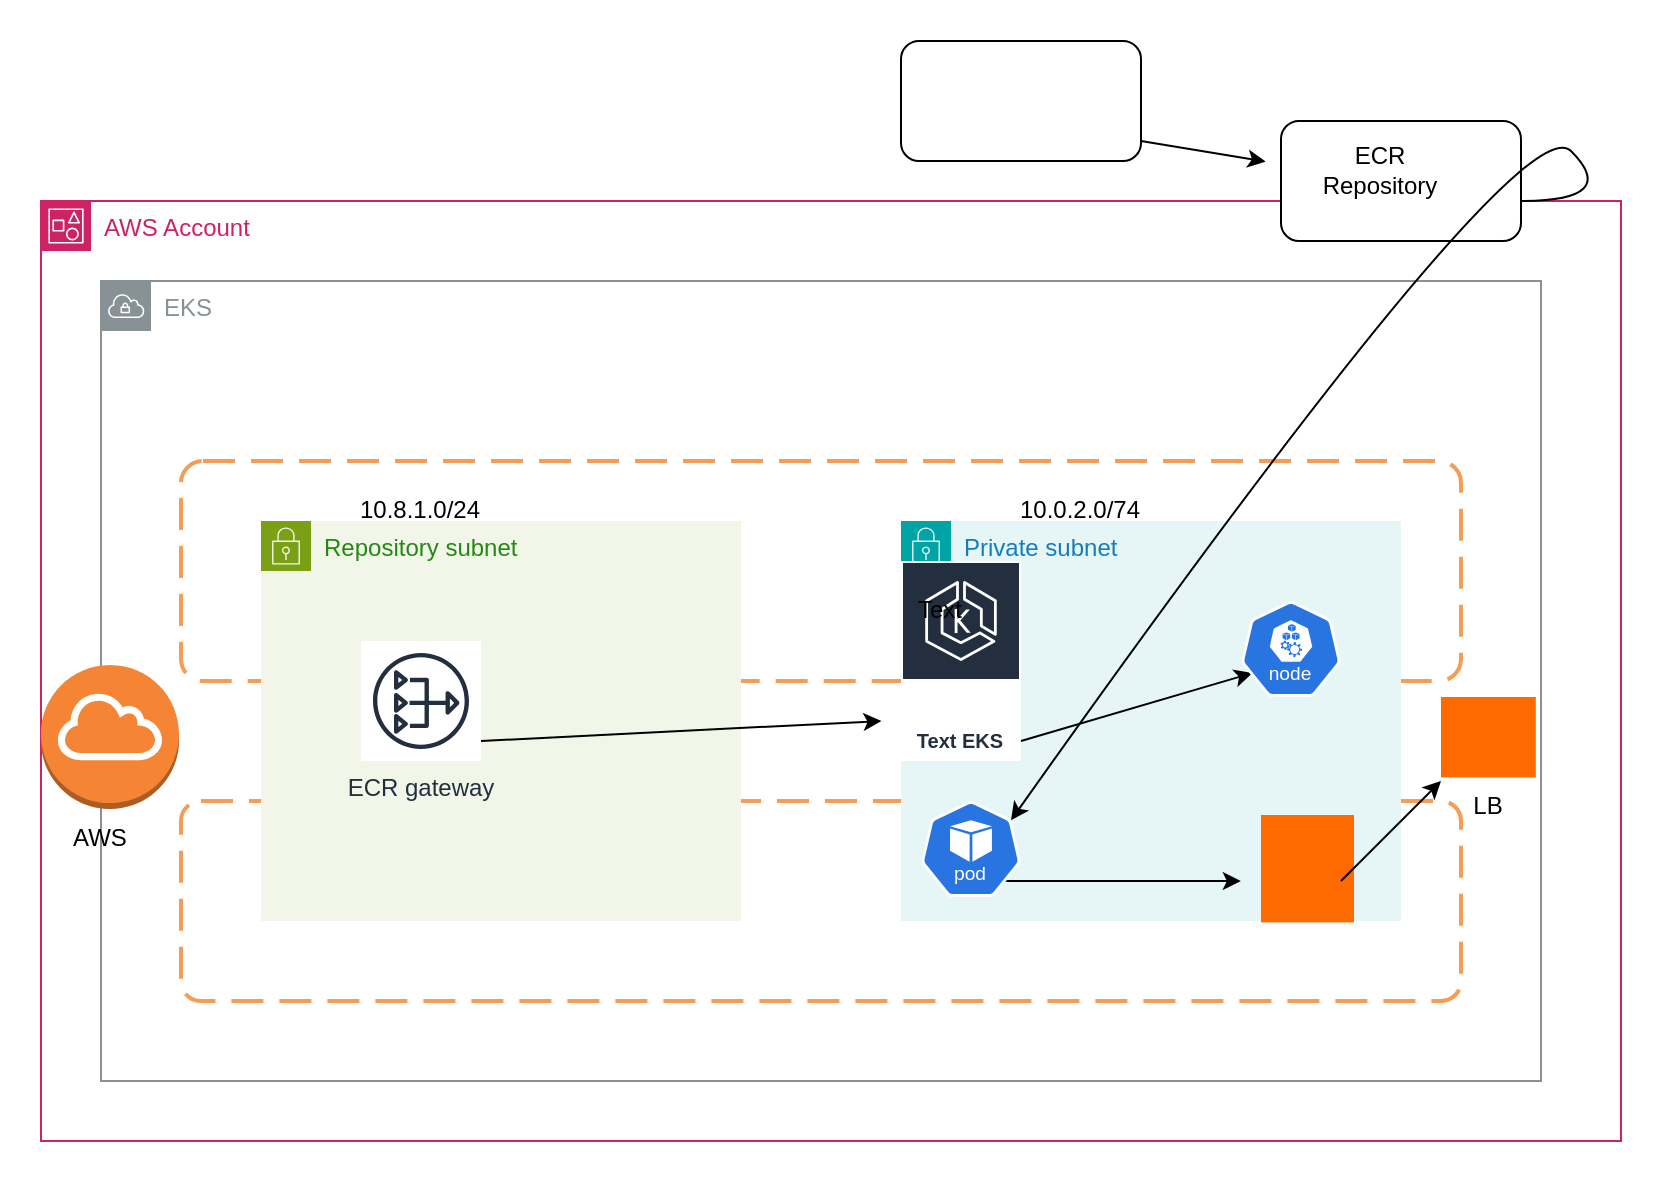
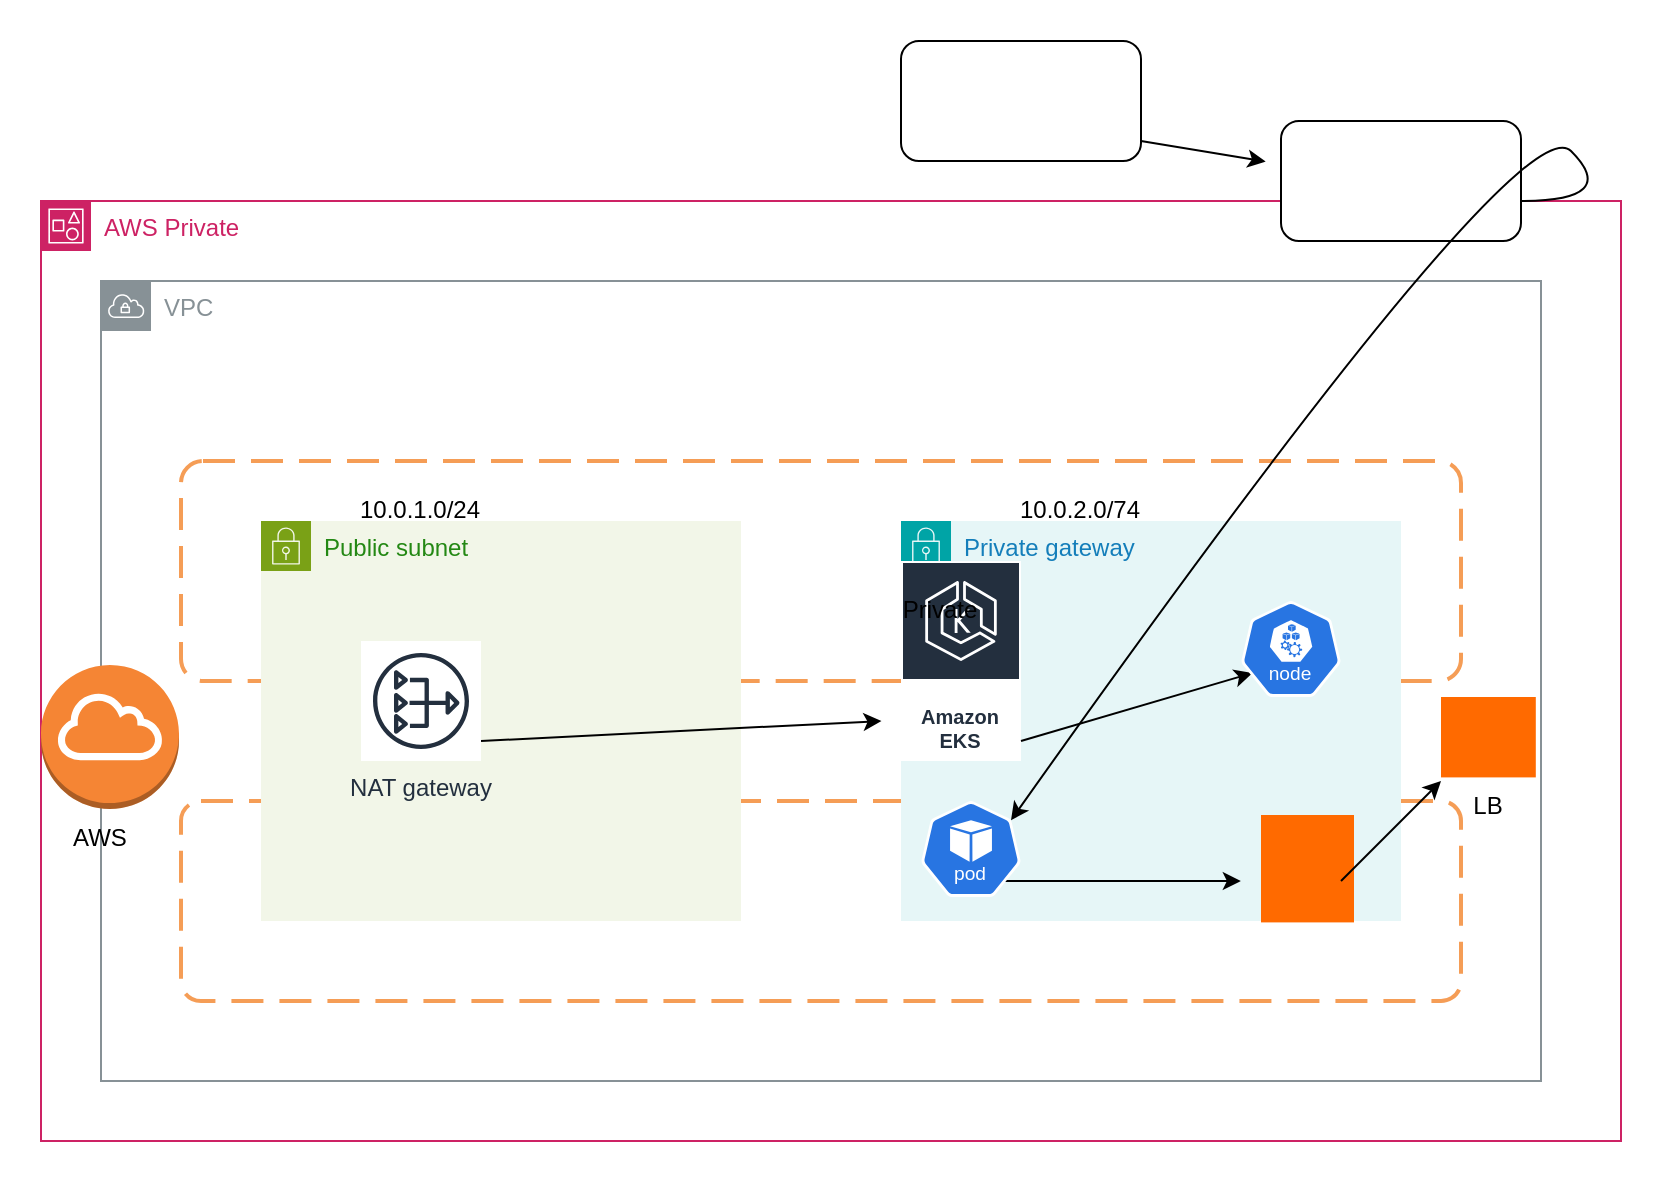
  <mxCell id="0" />
  <mxCell id="1" parent="0" />
- <mxCell id="2" value="EKS" style="sketch=0;outlineConnect=0;gradientColor=none;html=1;whiteSpace=wrap;fontSize=12;fontStyle=0;shape=mxgraph.aws4.group;grIcon=mxgraph.aws4.group_vpc;strokeColor=#879196;fillColor=none;verticalAlign=top;align=left;spacingLeft=30;fontColor=#879196;dashed=0;" vertex="1" parent="1"><mxGeometry x="50" y="140" width="720" height="400" as="geometry" /></mxCell>
+ <mxCell id="2" value="VPC" style="sketch=0;outlineConnect=0;gradientColor=none;html=1;whiteSpace=wrap;fontSize=12;fontStyle=0;shape=mxgraph.aws4.group;grIcon=mxgraph.aws4.group_vpc;strokeColor=#879196;fillColor=none;verticalAlign=top;align=left;spacingLeft=30;fontColor=#879196;dashed=0;" vertex="1" parent="1"><mxGeometry x="50" y="140" width="720" height="400" as="geometry" /></mxCell>
  <mxCell id="3" value="" style="rounded=1;arcSize=10;dashed=1;strokeColor=#F59D56;fillColor=none;gradientColor=none;dashPattern=8 4;strokeWidth=2;" vertex="1" parent="1"><mxGeometry x="90" y="230" width="640" height="110" as="geometry" /></mxCell>
  <mxCell id="4" value="" style="rounded=1;arcSize=10;dashed=1;strokeColor=#F59D56;fillColor=none;gradientColor=none;dashPattern=8 4;strokeWidth=2;" vertex="1" parent="1"><mxGeometry x="90" y="400" width="640" height="100" as="geometry" /></mxCell>
- <mxCell id="5" value="Repository subnet" style="points=[[0,0],[0.25,0],[0.5,0],[0.75,0],[1,0],[1,0.25],[1,0.5],[1,0.75],[1,1],[0.75,1],[0.5,1],[0.25,1],[0,1],[0,0.75],[0,0.5],[0,0.25]];outlineConnect=0;gradientColor=none;html=1;whiteSpace=wrap;fontSize=12;fontStyle=0;container=1;pointerEvents=0;collapsible=0;recursiveResize=0;shape=mxgraph.aws4.group;grIcon=mxgraph.aws4.group_security_group;grStroke=0;strokeColor=#7AA116;fillColor=#F2F6E8;verticalAlign=top;align=left;spacingLeft=30;fontColor=#248814;dashed=0;" vertex="1" parent="1"><mxGeometry x="130" y="260" width="240" height="200" as="geometry" /></mxCell>
- <mxCell id="6" value="Private subnet" style="points=[[0,0],[0.25,0],[0.5,0],[0.75,0],[1,0],[1,0.25],[1,0.5],[1,0.75],[1,1],[0.75,1],[0.5,1],[0.25,1],[0,1],[0,0.75],[0,0.5],[0,0.25]];outlineConnect=0;gradientColor=none;html=1;whiteSpace=wrap;fontSize=12;fontStyle=0;container=1;pointerEvents=0;collapsible=0;recursiveResize=0;shape=mxgraph.aws4.group;grIcon=mxgraph.aws4.group_security_group;grStroke=0;strokeColor=#00A4A6;fillColor=#E6F6F7;verticalAlign=top;align=left;spacingLeft=30;fontColor=#147EBA;dashed=0;" vertex="1" parent="1"><mxGeometry x="450" y="260" width="250" height="200" as="geometry" /></mxCell>
- <mxCell id="7" value="AWS Account" style="points=[[0,0],[0.25,0],[0.5,0],[0.75,0],[1,0],[1,0.25],[1,0.5],[1,0.75],[1,1],[0.75,1],[0.5,1],[0.25,1],[0,1],[0,0.75],[0,0.5],[0,0.25]];outlineConnect=0;gradientColor=none;html=1;whiteSpace=wrap;fontSize=12;fontStyle=0;container=1;pointerEvents=0;collapsible=0;recursiveResize=0;shape=mxgraph.aws4.group;grIcon=mxgraph.aws4.group_account;strokeColor=#CD2264;fillColor=none;verticalAlign=top;align=left;spacingLeft=30;fontColor=#CD2264;dashed=0;" vertex="1" parent="1"><mxGeometry x="20" width="790" height="470" as="geometry" y="100" /></mxCell>
+ <mxCell id="5" value="Public subnet" style="points=[[0,0],[0.25,0],[0.5,0],[0.75,0],[1,0],[1,0.25],[1,0.5],[1,0.75],[1,1],[0.75,1],[0.5,1],[0.25,1],[0,1],[0,0.75],[0,0.5],[0,0.25]];outlineConnect=0;gradientColor=none;html=1;whiteSpace=wrap;fontSize=12;fontStyle=0;container=1;pointerEvents=0;collapsible=0;recursiveResize=0;shape=mxgraph.aws4.group;grIcon=mxgraph.aws4.group_security_group;grStroke=0;strokeColor=#7AA116;fillColor=#F2F6E8;verticalAlign=top;align=left;spacingLeft=30;fontColor=#248814;dashed=0;" vertex="1" parent="1"><mxGeometry x="130" y="260" width="240" height="200" as="geometry" /></mxCell>
+ <mxCell id="6" value="Private gateway" style="points=[[0,0],[0.25,0],[0.5,0],[0.75,0],[1,0],[1,0.25],[1,0.5],[1,0.75],[1,1],[0.75,1],[0.5,1],[0.25,1],[0,1],[0,0.75],[0,0.5],[0,0.25]];outlineConnect=0;gradientColor=none;html=1;whiteSpace=wrap;fontSize=12;fontStyle=0;container=1;pointerEvents=0;collapsible=0;recursiveResize=0;shape=mxgraph.aws4.group;grIcon=mxgraph.aws4.group_security_group;grStroke=0;strokeColor=#00A4A6;fillColor=#E6F6F7;verticalAlign=top;align=left;spacingLeft=30;fontColor=#147EBA;dashed=0;" vertex="1" parent="1"><mxGeometry x="450" y="260" width="250" height="200" as="geometry" /></mxCell>
+ <mxCell id="7" value="AWS Private" style="points=[[0,0],[0.25,0],[0.5,0],[0.75,0],[1,0],[1,0.25],[1,0.5],[1,0.75],[1,1],[0.75,1],[0.5,1],[0.25,1],[0,1],[0,0.75],[0,0.5],[0,0.25]];outlineConnect=0;gradientColor=none;html=1;whiteSpace=wrap;fontSize=12;fontStyle=0;container=1;pointerEvents=0;collapsible=0;recursiveResize=0;shape=mxgraph.aws4.group;grIcon=mxgraph.aws4.group_account;strokeColor=#CD2264;fillColor=none;verticalAlign=top;align=left;spacingLeft=30;fontColor=#CD2264;dashed=0;" vertex="1" parent="1"><mxGeometry x="20" width="790" height="470" as="geometry" y="100" /></mxCell>
  <mxCell id="8" value="" style="rounded=1;whiteSpace=wrap;html=1;" vertex="1" parent="7"><mxGeometry x="620" y="-40" width="120" height="60" as="geometry" /></mxCell>
- <mxCell id="9" value="ECR Repository" style="text;html=1;align=center;verticalAlign=middle;whiteSpace=wrap;rounded=0;" vertex="1" parent="7"><mxGeometry x="640" y="-30" width="60" height="30" as="geometry" /></mxCell>
- <mxCell id="10" value="Text EKS" style="sketch=0;outlineConnect=0;fontColor=#232F3E;gradientColor=none;strokeColor=#ffffff;fillColor=#232F3E;dashed=0;verticalLabelPosition=middle;verticalAlign=bottom;align=center;html=1;whiteSpace=wrap;fontSize=10;fontStyle=1;spacing=3;shape=mxgraph.aws4.productIcon;prIcon=mxgraph.aws4.eks;" vertex="1" parent="7"><mxGeometry x="430" y="180" width="60" height="100" as="geometry" /></mxCell>
+ <mxCell id="10" value="Amazon EKS" style="sketch=0;outlineConnect=0;fontColor=#232F3E;gradientColor=none;strokeColor=#ffffff;fillColor=#232F3E;dashed=0;verticalLabelPosition=middle;verticalAlign=bottom;align=center;html=1;whiteSpace=wrap;fontSize=10;fontStyle=1;spacing=3;shape=mxgraph.aws4.productIcon;prIcon=mxgraph.aws4.eks;" vertex="1" parent="7"><mxGeometry x="430" y="180" width="60" height="100" as="geometry" /></mxCell>
  <mxCell id="11" value="" style="points=[];aspect=fixed;html=1;align=center;shadow=0;dashed=0;fillColor=#FF6A00;strokeColor=none;shape=mxgraph.alibaba_cloud.ahas_application_high_availability_service;" vertex="1" parent="7"><mxGeometry x="610" y="307" width="46.5" height="53.7" as="geometry" /></mxCell>
  <mxCell id="12" value="" style="endArrow=classic;html=1;rounded=0;entryX=0.837;entryY=0.964;entryDx=0;entryDy=0;entryPerimeter=0;" edge="1" parent="7" target="3"><mxGeometry width="50" height="50" relative="1" as="geometry"><mxPoint x="490" y="270" as="sourcePoint" /><mxPoint x="540" y="220" as="targetPoint" /></mxGeometry></mxCell>
  <mxCell id="13" value="" style="endArrow=classic;html=1;rounded=0;entryX=0.828;entryY=0.4;entryDx=0;entryDy=0;entryPerimeter=0;" edge="1" parent="7" target="4"><mxGeometry width="50" height="50" relative="1" as="geometry"><mxPoint x="480" y="340" as="sourcePoint" /><mxPoint x="530" y="290" as="targetPoint" /></mxGeometry></mxCell>
  <mxCell id="14" value="" style="points=[];aspect=fixed;html=1;align=center;shadow=0;dashed=0;fillColor=#FF6A00;strokeColor=none;shape=mxgraph.alibaba_cloud.alb_application_load_balancer_01;" vertex="1" parent="7"><mxGeometry x="700" y="248" width="47.4" height="40.2" as="geometry" /></mxCell>
  <mxCell id="15" value="LB" style="text;html=1;align=center;verticalAlign=middle;whiteSpace=wrap;rounded=0;" vertex="1" parent="7"><mxGeometry x="693.7" y="288.2" width="60" height="30" as="geometry" /></mxCell>
  <mxCell id="16" value="" style="endArrow=classic;html=1;rounded=0;" edge="1" parent="7"><mxGeometry width="50" height="50" relative="1" as="geometry"><mxPoint x="650" y="340" as="sourcePoint" /><mxPoint x="700" y="290" as="targetPoint" /></mxGeometry></mxCell>
- <mxCell id="17" value="ECR gateway" style="sketch=0;outlineConnect=0;fontColor=#232F3E;gradientColor=none;strokeColor=#232F3E;fillColor=#ffffff;dashed=0;verticalLabelPosition=bottom;verticalAlign=top;align=center;html=1;fontSize=12;fontStyle=0;aspect=fixed;shape=mxgraph.aws4.resourceIcon;resIcon=mxgraph.aws4.nat_gateway;" vertex="1" parent="7"><mxGeometry x="160" y="220" width="60" height="60" as="geometry" /></mxCell>
+ <mxCell id="17" value="NAT gateway" style="sketch=0;outlineConnect=0;fontColor=#232F3E;gradientColor=none;strokeColor=#232F3E;fillColor=#ffffff;dashed=0;verticalLabelPosition=bottom;verticalAlign=top;align=center;html=1;fontSize=12;fontStyle=0;aspect=fixed;shape=mxgraph.aws4.resourceIcon;resIcon=mxgraph.aws4.nat_gateway;" vertex="1" parent="7"><mxGeometry x="160" y="220" width="60" height="60" as="geometry" /></mxCell>
  <mxCell id="18" value="" style="endArrow=classic;html=1;rounded=0;entryX=0.542;entryY=0.55;entryDx=0;entryDy=0;entryPerimeter=0;" edge="1" parent="7" target="2"><mxGeometry width="50" height="50" relative="1" as="geometry"><mxPoint x="220" y="270" as="sourcePoint" /><mxPoint x="270" y="220" as="targetPoint" /></mxGeometry></mxCell>
- <mxCell id="19" value="10.8.1.0/24" style="text;html=1;align=center;verticalAlign=middle;whiteSpace=wrap;rounded=0;" vertex="1" parent="7"><mxGeometry x="160" y="140" width="60" height="30" as="geometry" /></mxCell>
+ <mxCell id="19" value="10.0.1.0/24" style="text;html=1;align=center;verticalAlign=middle;whiteSpace=wrap;rounded=0;" vertex="1" parent="7"><mxGeometry x="160" y="140" width="60" height="30" as="geometry" /></mxCell>
  <mxCell id="20" value="10.0.2.0/74" style="text;html=1;align=center;verticalAlign=middle;whiteSpace=wrap;rounded=0;" vertex="1" parent="7"><mxGeometry x="490" y="140" width="60" height="30" as="geometry" /></mxCell>
  <mxCell id="21" value="" style="rounded=1;whiteSpace=wrap;html=1;" vertex="1" parent="1"><mxGeometry x="450" y="20" width="120" height="60" as="geometry" /></mxCell>
  <mxCell id="22" value="" style="endArrow=classic;html=1;rounded=0;entryX=-0.064;entryY=0.338;entryDx=0;entryDy=0;entryPerimeter=0;" edge="1" parent="1" target="8"><mxGeometry width="50" height="50" relative="1" as="geometry"><mxPoint x="570" y="70" as="sourcePoint" /><mxPoint x="620" y="20" as="targetPoint" /></mxGeometry></mxCell>
  <mxCell id="23" value="" style="aspect=fixed;sketch=0;html=1;dashed=0;whitespace=wrap;verticalLabelPosition=bottom;verticalAlign=top;fillColor=#2875E2;strokeColor=#ffffff;points=[[0.005,0.63,0],[0.1,0.2,0],[0.9,0.2,0],[0.5,0,0],[0.995,0.63,0],[0.72,0.99,0],[0.5,1,0],[0.28,0.99,0]];shape=mxgraph.kubernetes.icon2;kubernetesLabel=1;prIcon=node" vertex="1" parent="1"><mxGeometry x="620" y="300" width="50" height="48" as="geometry" /></mxCell>
  <mxCell id="24" value="" style="aspect=fixed;sketch=0;html=1;dashed=0;whitespace=wrap;verticalLabelPosition=bottom;verticalAlign=top;fillColor=#2875E2;strokeColor=#ffffff;points=[[0.005,0.63,0],[0.1,0.2,0],[0.9,0.2,0],[0.5,0,0],[0.995,0.63,0],[0.72,0.99,0],[0.5,1,0],[0.28,0.99,0]];shape=mxgraph.kubernetes.icon2;kubernetesLabel=1;prIcon=pod" vertex="1" parent="1"><mxGeometry x="460" y="400" width="50" height="48" as="geometry" /></mxCell>
- <mxCell id="25" value="Text" style="text;html=1;align=center;verticalAlign=middle;whiteSpace=wrap;rounded=0;" vertex="1" parent="1"><mxGeometry x="440" y="290" width="60" height="30" as="geometry" /></mxCell>
+ <mxCell id="25" value="Private" style="text;html=1;align=center;verticalAlign=middle;whiteSpace=wrap;rounded=0;" vertex="1" parent="1"><mxGeometry x="440" y="290" width="60" height="30" as="geometry" /></mxCell>
  <mxCell id="26" value="" style="curved=1;endArrow=classic;html=1;rounded=0;entryX=0.9;entryY=0.2;entryDx=0;entryDy=0;entryPerimeter=0;" edge="1" parent="1" target="24"><mxGeometry width="50" height="50" relative="1" as="geometry"><mxPoint x="760" as="sourcePoint" y="100" /><mxPoint x="810" y="50" as="targetPoint" /><Array as="points"><mxPoint x="810" y="100" /><mxPoint x="760" y="50" /></Array></mxGeometry></mxCell>
  <mxCell id="27" value="" style="outlineConnect=0;dashed=0;verticalLabelPosition=bottom;verticalAlign=top;align=center;html=1;shape=mxgraph.aws3.internet_gateway;fillColor=#F58534;gradientColor=none;" vertex="1" parent="1"><mxGeometry x="20" y="332" width="69" height="72" as="geometry" /></mxCell>
  <mxCell id="28" value="AWS" style="text;html=1;align=center;verticalAlign=middle;whiteSpace=wrap;rounded=0;" vertex="1" parent="1"><mxGeometry x="20" y="404" width="60" height="30" as="geometry" /></mxCell>
